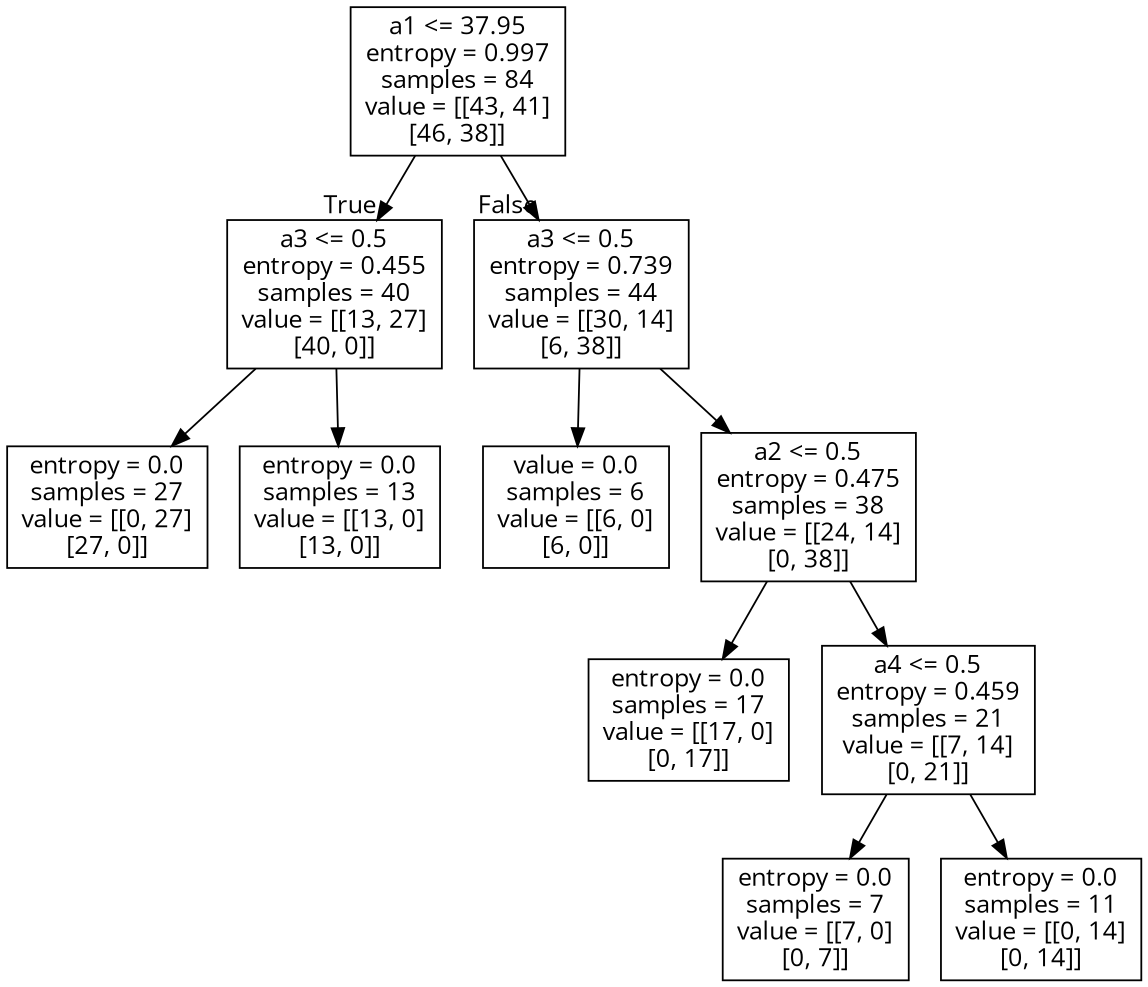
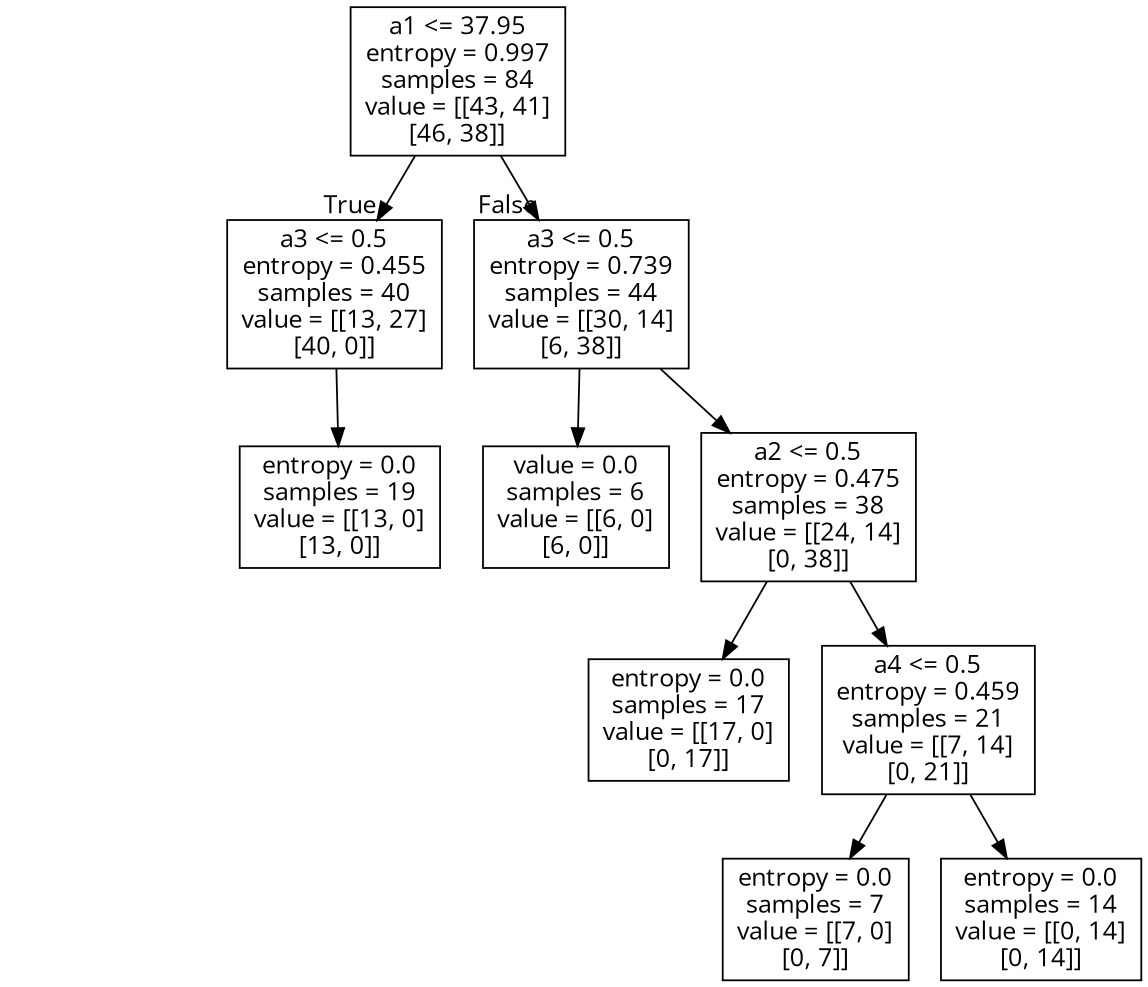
  digraph {
    fontname="Open Sans"
    node [fontname="Open Sans" shape=box]
    edge [fontname="Open Sans"]
    n1 [label="a1 <= 37.95\nentropy = 0.997\nsamples = 84\nvalue = [[43, 41]\n[46, 38]]"]
    n2 [label="a3 <= 0.5\nentropy = 0.455\nsamples = 40\nvalue = [[13, 27]\n[40, 0]]"]
    n3 [label="a3 <= 0.5\nentropy = 0.739\nsamples = 44\nvalue = [[30, 14]\n[6, 38]]"]
-   n4 [label="entropy = 0.0\nsamples = 27\nvalue = [[0, 27]\n[27, 0]]"]
-   n5 [label="entropy = 0.0\nsamples = 13\nvalue = [[13, 0]\n[13, 0]]"]
+   n5 [label="entropy = 0.0\nsamples = 19\nvalue = [[13, 0]\n[13, 0]]"]
    n6 [label="value = 0.0\nsamples = 6\nvalue = [[6, 0]\n[6, 0]]"]
    n7 [label="a2 <= 0.5\nentropy = 0.475\nsamples = 38\nvalue = [[24, 14]\n[0, 38]]"]
    n8 [label="entropy = 0.0\nsamples = 17\nvalue = [[17, 0]\n[0, 17]]"]
    n9 [label="a4 <= 0.5\nentropy = 0.459\nsamples = 21\nvalue = [[7, 14]\n[0, 21]]"]
    n10 [label="entropy = 0.0\nsamples = 7\nvalue = [[7, 0]\n[0, 7]]"]
-   n11 [label="entropy = 0.0\nsamples = 11\nvalue = [[0, 14]\n[0, 14]]"]
+   n11 [label="entropy = 0.0\nsamples = 14\nvalue = [[0, 14]\n[0, 14]]"]
    n1 -> n2 [headlabel=True labelangle=45 labeldistance=2.5]
    n1 -> n3 [headlabel=False labelangle=-45 labeldistance=2.5]
-   n2 -> n4
    n2 -> n5
    n3 -> n6
    n3 -> n7
    n7 -> n8
    n7 -> n9
    n9 -> n10
    n9 -> n11
  }
